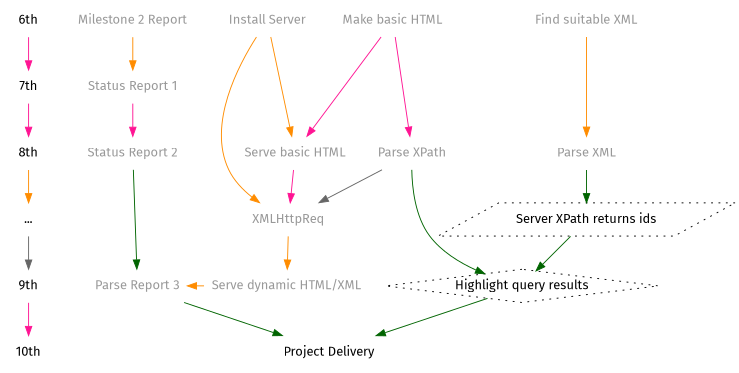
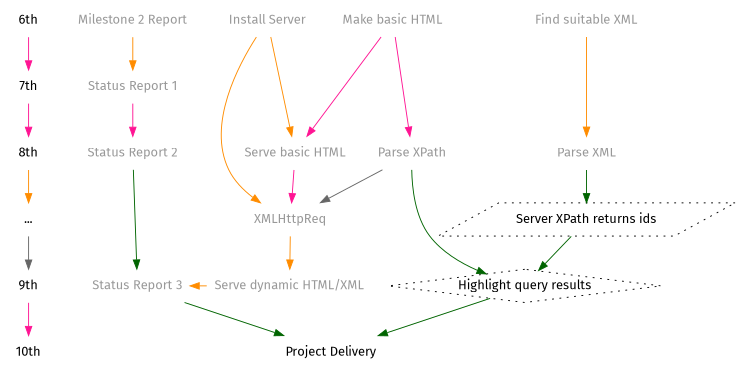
  digraph {
    fontname="Fira Sans"
    node [fontcolor="#999999" fontname="Fira Sans" shape=plaintext color=black style=dotted]
    edge [color=deeppink fontname="Fira Sans"]
    "6th" [fontcolor=black color="" style=""]
    "Find suitable XML"
    "Make basic HTML"
    "Install Server"
    "Milestone 2 Report"
    "Parse XPath"
    "Serve basic HTML"
    "7th" [fontcolor=black color="" style=""]
    "Status Report 1"
    "8th" [fontcolor=black color="" style=""]
    "Parse XML"
    "Status Report 2"
    "9th" [fontcolor=black color="" style=""]
    "Serve dynamic HTML/XML"
-   "Status Report 3" [label="Parse Report 3"]
+   "Status Report 3"
    "..." [fontcolor=black color="" style=""]
    XMLHttpReq
    "10th" [fontcolor=black color="" style=""]
    "Project Delivery" [fontcolor=black]
    "Highlight query results" [fontcolor=black shape=diamond]
    "Server XPath returns ids" [fontcolor=black shape=parallelogram]
    subgraph sub_1 {
      rank=same
      "6th"
      "Find suitable XML"
      "Make basic HTML"
      "Install Server"
      "Milestone 2 Report"
    }
    subgraph sub_2 {
      rank=same
      "Parse XPath"
      "Serve basic HTML"
    }
    subgraph sub_3 {
      rank=same
      "7th"
      "Status Report 1"
    }
    subgraph sub_4 {
      rank=same
      "8th"
      "Parse XML"
      "Status Report 2"
    }
    subgraph sub_5 {
      rank=same
      "9th"
      "Serve dynamic HTML/XML"
      "Status Report 3"
    }
    subgraph sub_6 {
      rank=same
      "..."
      XMLHttpReq
    }
    subgraph sub_7 {
      rank=same
      "10th"
      "Project Delivery"
    }
    "6th" -> "7th"
    "Find suitable XML" -> "Parse XML" [color=darkorange]
    "Make basic HTML" -> "Parse XPath"
    "Make basic HTML" -> "Serve basic HTML"
    "Install Server" -> "Serve basic HTML" [color=darkorange]
    "Install Server" -> XMLHttpReq [color=darkorange]
    "Milestone 2 Report" -> "Status Report 1" [color=darkorange]
    "Parse XPath" -> XMLHttpReq [color=gray40]
    "Parse XPath" -> "Highlight query results" [color=darkgreen]
    "Serve basic HTML" -> XMLHttpReq
    "7th" -> "8th"
    "Status Report 1" -> "Status Report 2"
    "8th" -> "..." [color=darkorange]
    "Parse XML" -> "Server XPath returns ids" [color=darkgreen]
    "Status Report 2" -> "Status Report 3" [color=darkgreen]
    "9th" -> "10th"
    "Serve dynamic HTML/XML" -> "Status Report 3" [color=darkorange]
    "Status Report 3" -> "Project Delivery" [color=darkgreen]
    "..." -> "9th" [color=gray40]
    XMLHttpReq -> "Serve dynamic HTML/XML" [color=darkorange]
    "Highlight query results" -> "Project Delivery" [color=darkgreen]
    "Server XPath returns ids" -> "Highlight query results" [color=darkgreen]
  }
